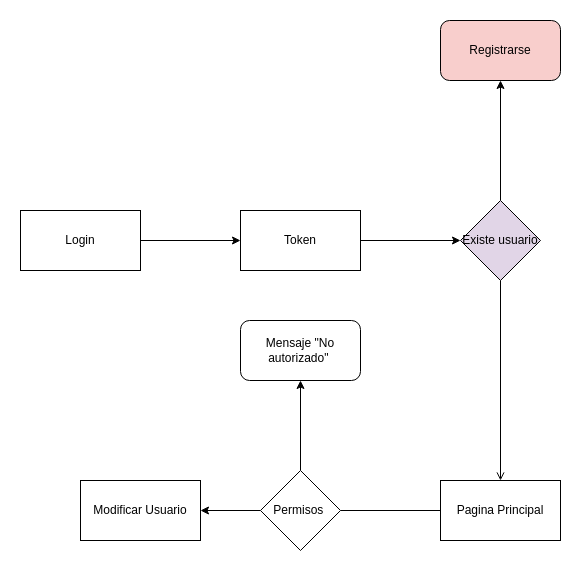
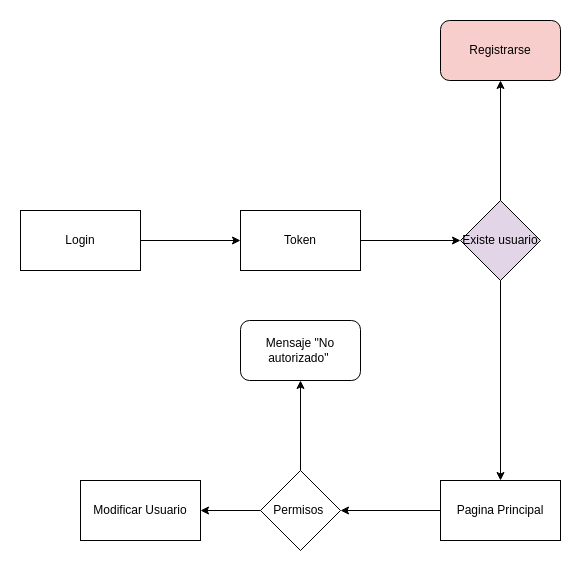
  <mxCell id="0" />
  <mxCell id="1" parent="0" />
  <mxCell id="2" value="" style="edgeStyle=orthogonalEdgeStyle;rounded=0;orthogonalLoop=1;jettySize=auto;html=1;" edge="1" parent="1" source="3" target="5"><mxGeometry relative="1" as="geometry" /></mxCell>
  <mxCell id="3" value="Login" style="rounded=0;whiteSpace=wrap;html=1;" vertex="1" parent="1"><mxGeometry x="20" y="210" width="120" height="60" as="geometry" /></mxCell>
  <mxCell id="4" style="edgeStyle=orthogonalEdgeStyle;rounded=0;orthogonalLoop=1;jettySize=auto;html=1;entryX=0;entryY=0.5;entryDx=0;entryDy=0;" edge="1" parent="1" source="5" target="8"><mxGeometry relative="1" as="geometry" /></mxCell>
  <mxCell id="5" value="Token" style="rounded=0;whiteSpace=wrap;html=1;" vertex="1" parent="1"><mxGeometry x="240" y="210" width="120" height="60" as="geometry" /></mxCell>
  <mxCell id="6" value="" style="edgeStyle=orthogonalEdgeStyle;rounded=0;orthogonalLoop=1;jettySize=auto;html=1;" edge="1" parent="1" source="8" target="9"><mxGeometry relative="1" as="geometry" /></mxCell>
- <mxCell id="7" value="" style="edgeStyle=orthogonalEdgeStyle;rounded=0;orthogonalLoop=1;jettySize=auto;html=1;endArrow=open;" edge="1" parent="1" source="8" target="11"><mxGeometry relative="1" as="geometry" /></mxCell>
+ <mxCell id="7" value="" style="edgeStyle=orthogonalEdgeStyle;rounded=0;orthogonalLoop=1;jettySize=auto;html=1;" edge="1" parent="1" source="8" target="11"><mxGeometry relative="1" as="geometry" /></mxCell>
  <mxCell id="8" value="Existe usuario" style="rhombus;whiteSpace=wrap;html=1;fillColor=#e1d5e7;" vertex="1" parent="1"><mxGeometry x="460" y="200" width="80" height="80" as="geometry" /></mxCell>
  <mxCell id="9" value="Registrarse" style="rounded=1;whiteSpace=wrap;html=1;fillColor=#f8cecc;" vertex="1" parent="1"><mxGeometry x="440" y="20" width="120" height="60" as="geometry" /></mxCell>
- <mxCell id="10" style="edgeStyle=orthogonalEdgeStyle;rounded=0;orthogonalLoop=1;jettySize=auto;html=1;entryX=1;entryY=0.5;entryDx=0;entryDy=0;endArrow=none;" edge="1" parent="1" source="11" target="14"><mxGeometry relative="1" as="geometry" /></mxCell>
+ <mxCell id="10" style="edgeStyle=orthogonalEdgeStyle;rounded=0;orthogonalLoop=1;jettySize=auto;html=1;entryX=1;entryY=0.5;entryDx=0;entryDy=0;" edge="1" parent="1" source="11" target="14"><mxGeometry relative="1" as="geometry" /></mxCell>
  <mxCell id="11" value="Pagina Principal" style="whiteSpace=wrap;html=1;" vertex="1" parent="1"><mxGeometry x="440" y="480" width="120" height="60" as="geometry" /></mxCell>
  <mxCell id="12" value="" style="edgeStyle=orthogonalEdgeStyle;rounded=0;orthogonalLoop=1;jettySize=auto;html=1;" edge="1" parent="1" source="14" target="15"><mxGeometry relative="1" as="geometry" /></mxCell>
  <mxCell id="13" value="" style="edgeStyle=orthogonalEdgeStyle;rounded=0;orthogonalLoop=1;jettySize=auto;html=1;" edge="1" parent="1" source="14" target="16"><mxGeometry relative="1" as="geometry" /></mxCell>
  <mxCell id="14" value="Permisos&amp;nbsp;" style="rhombus;whiteSpace=wrap;html=1;" vertex="1" parent="1"><mxGeometry x="260" y="470" width="80" height="80" as="geometry" /></mxCell>
  <mxCell id="15" value="Modificar Usuario" style="whiteSpace=wrap;html=1;" vertex="1" parent="1"><mxGeometry x="80" y="480" width="120" height="60" as="geometry" /></mxCell>
  <mxCell id="16" value="Mensaje &quot;No autorizado&quot;&amp;nbsp;" style="rounded=1;whiteSpace=wrap;html=1;" vertex="1" parent="1"><mxGeometry x="240" y="320" width="120" height="60" as="geometry" /></mxCell>
